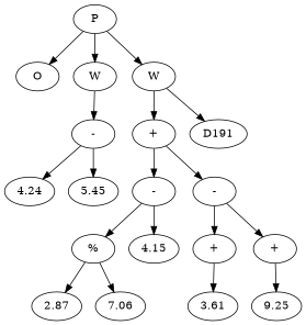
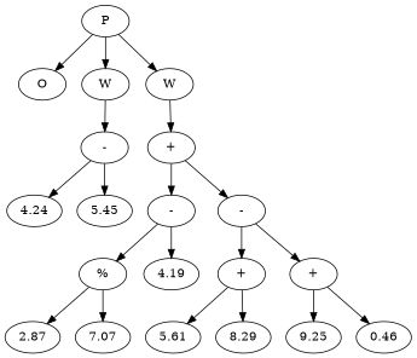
  digraph {
    n1 [label=O]
    n2 [label=P]
    n3 [label=W]
    n4 [label=W]
    n5 [label="-"]
    n6 [label="+"]
-   n7 [label=D191]
    n8 [label=4.24]
    n9 [label=5.45]
    n10 [label="-"]
    n11 [label="-"]
    n12 [label="%"]
-   n13 [label=4.15]
+   n13 [label=4.19]
    n14 [label="+"]
    n15 [label="+"]
    n16 [label=2.87]
-   n17 [label=7.06]
-   n18 [label=3.61]
+   n17 [label=7.07]
+   n18 [label=5.61]
+   n19 [label=8.29]
    n20 [label=9.25]
+   n21 [label=0.46]
    n2 -> n1
    n2 -> n3
    n2 -> n4
    n3 -> n5
    n4 -> n6
-   n4 -> n7
    n5 -> n8
    n5 -> n9
    n6 -> n10
    n6 -> n11
    n10 -> n12
    n10 -> n13
    n11 -> n14
    n11 -> n15
    n12 -> n16
    n12 -> n17
    n14 -> n18
+   n14 -> n19
    n15 -> n20
+   n15 -> n21
  }
